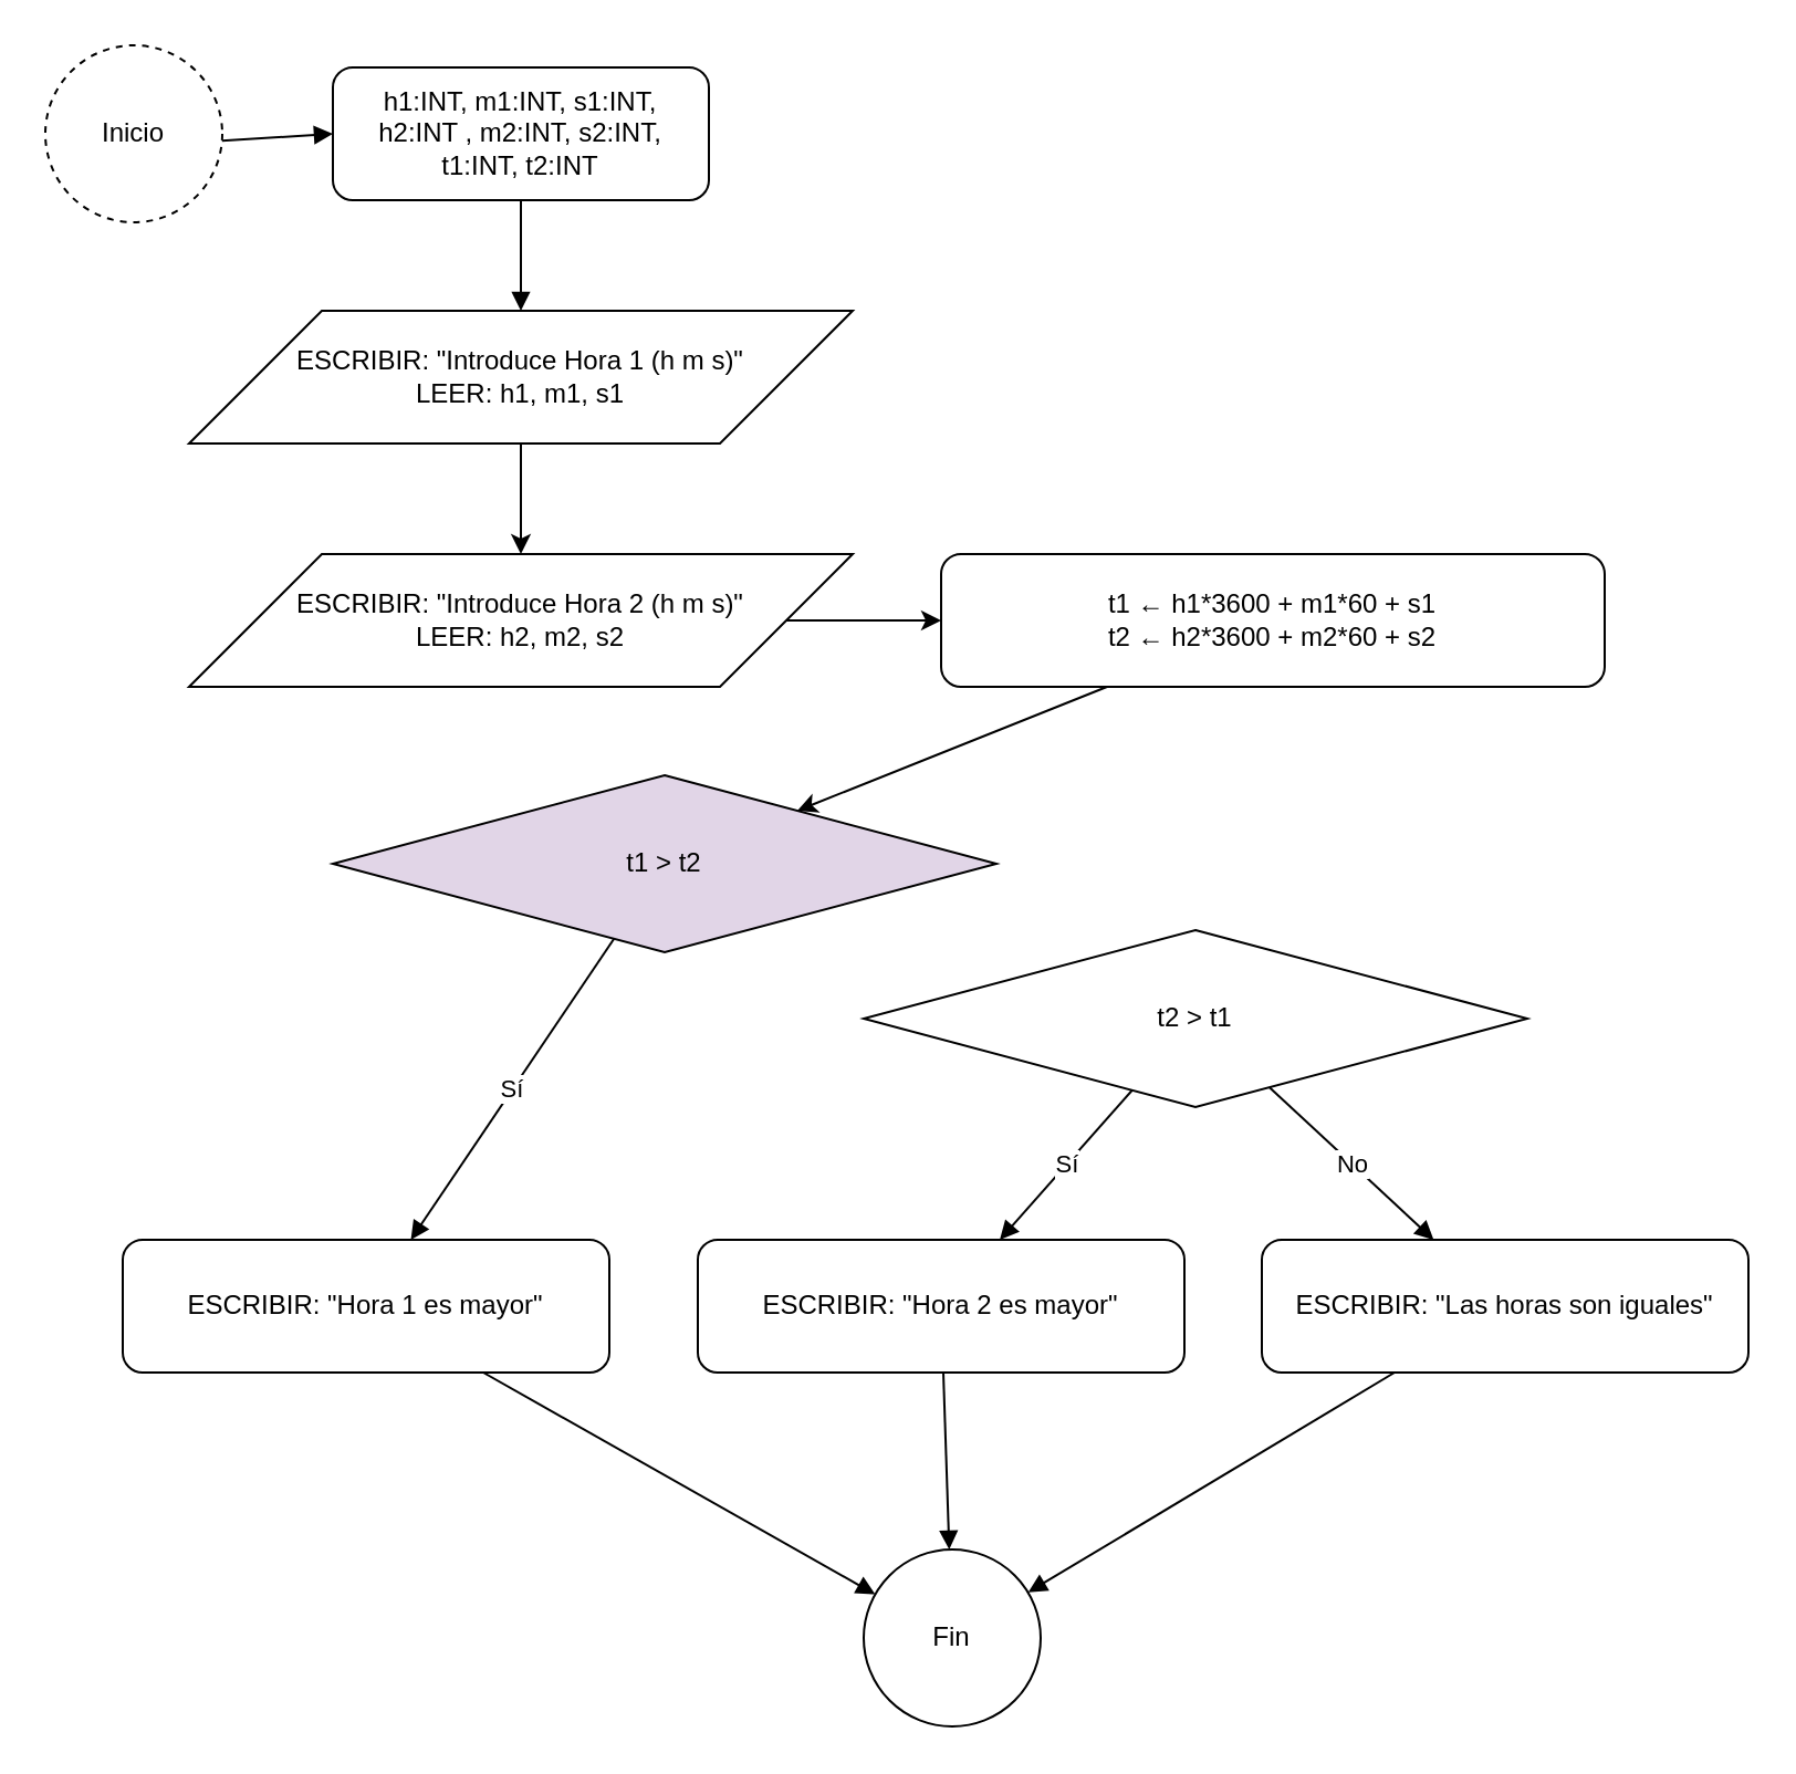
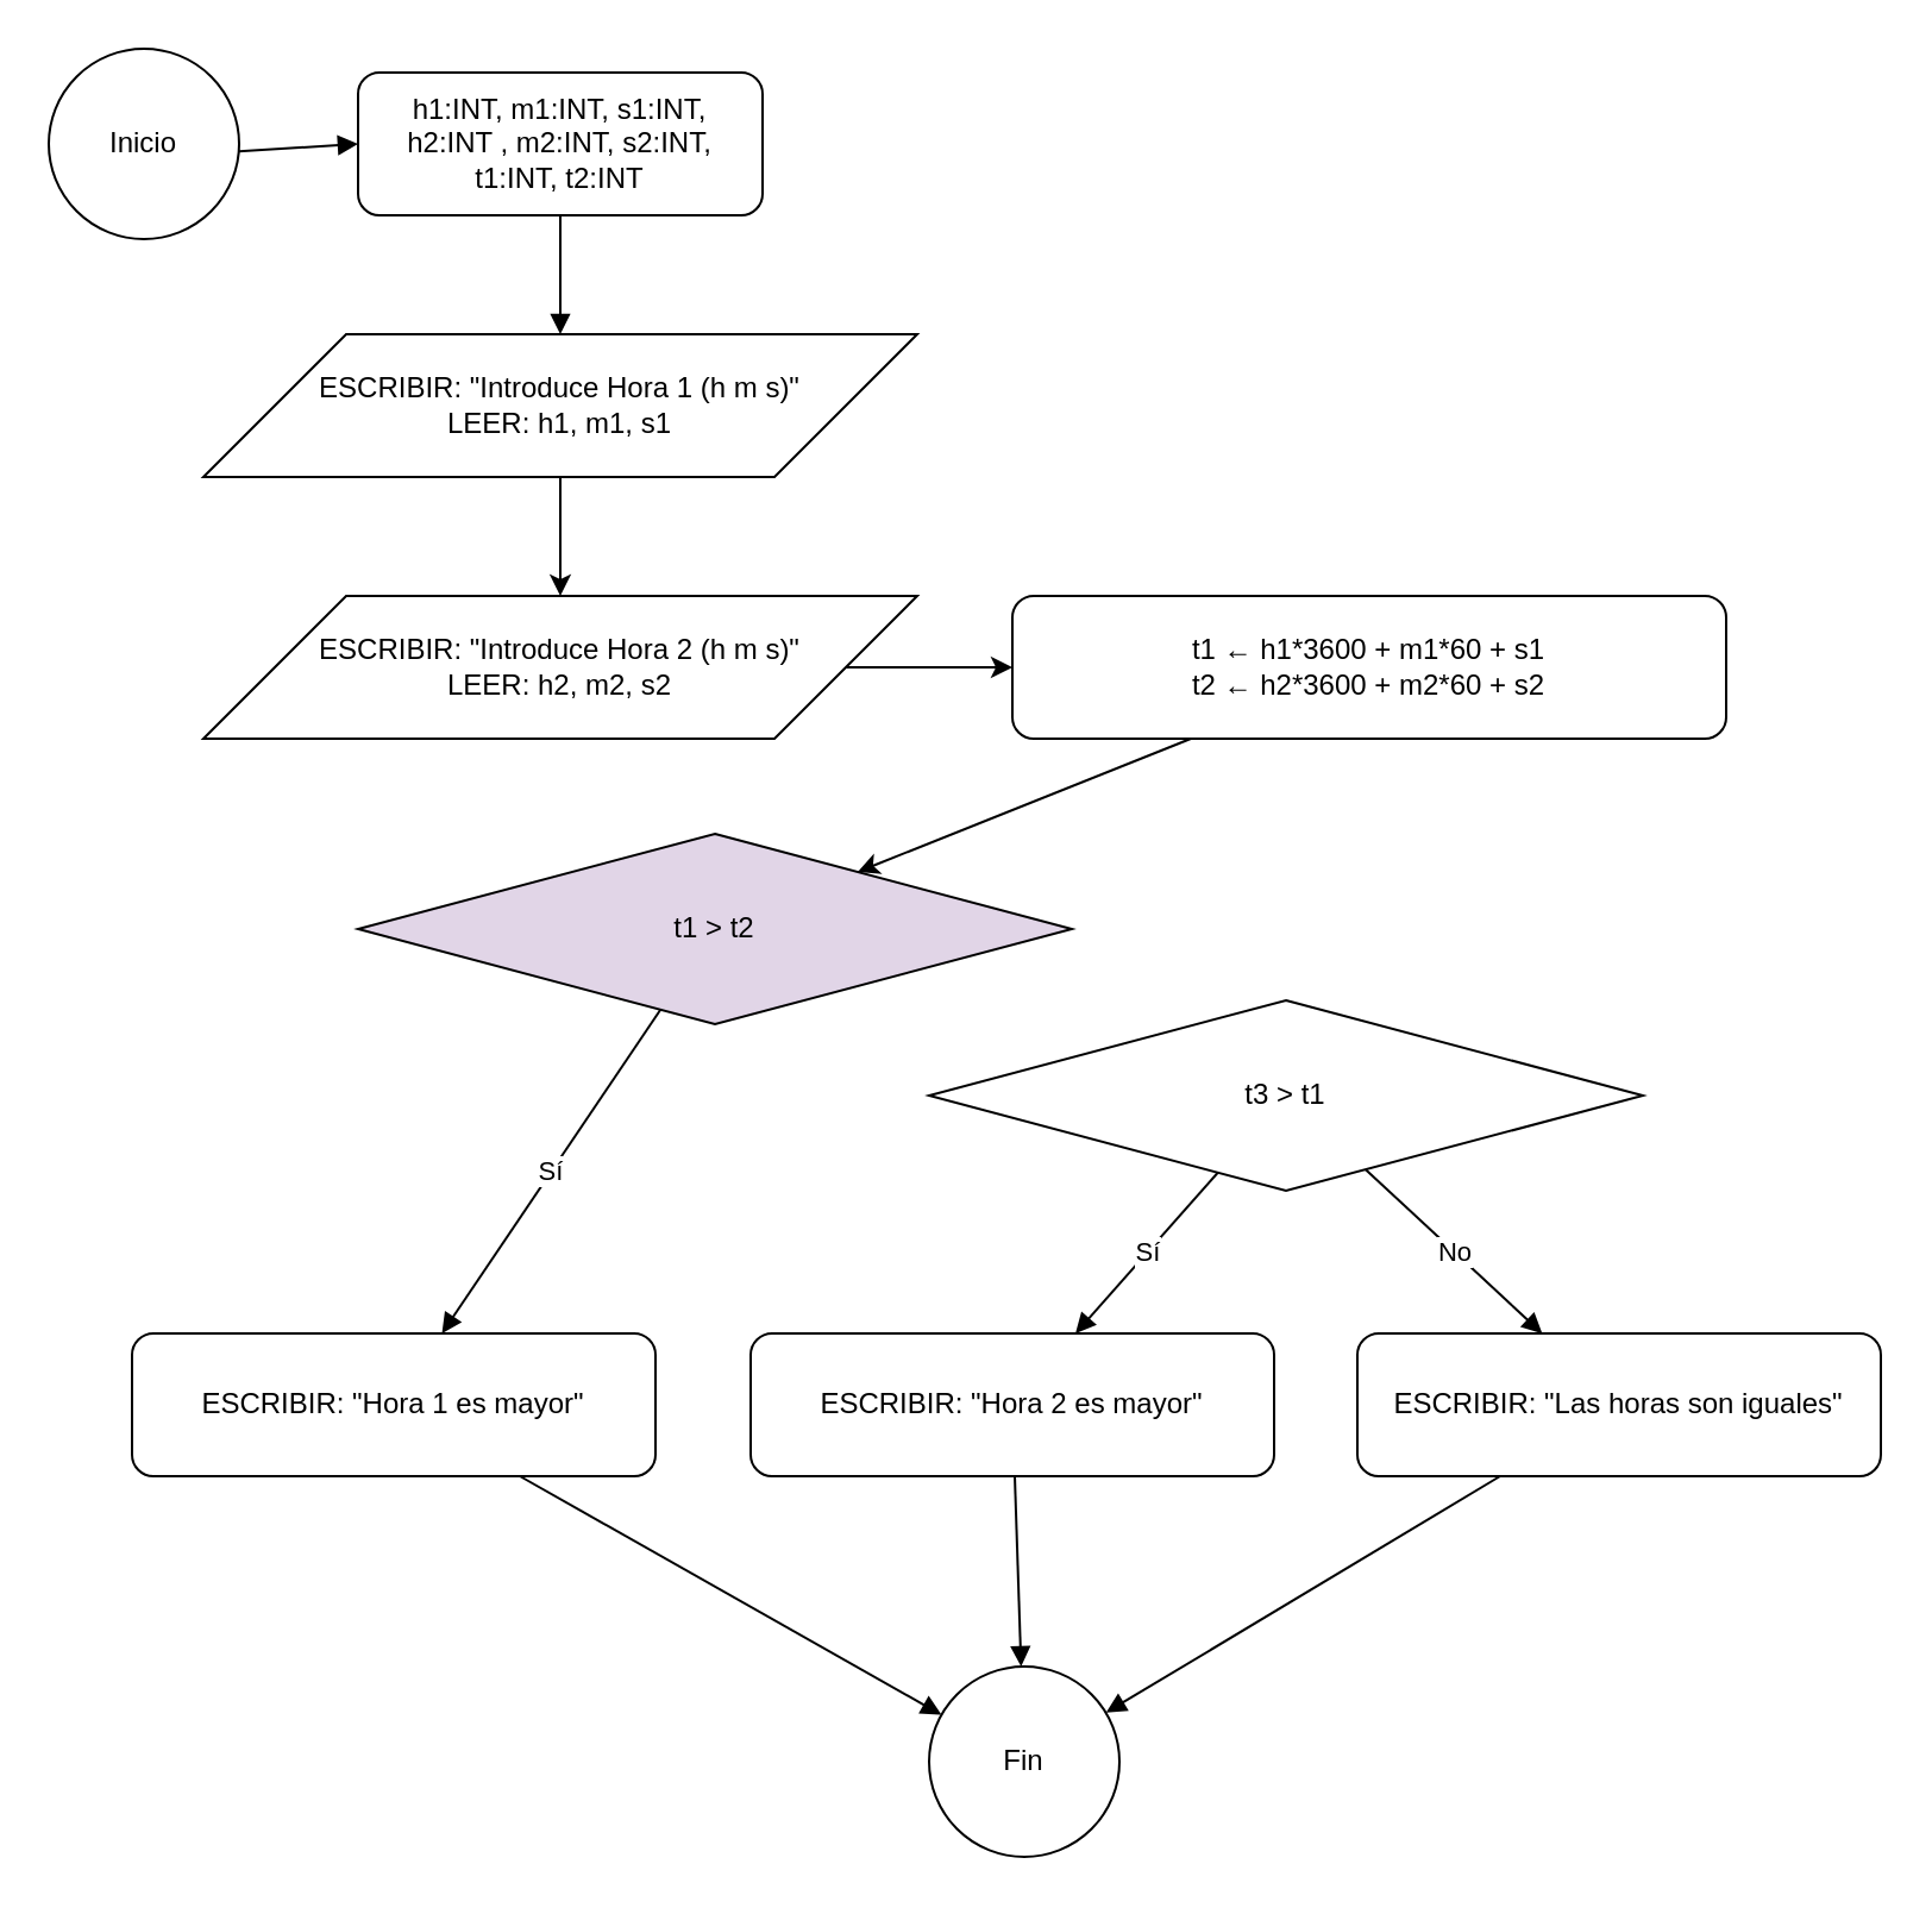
  <mxCell id="0" />
  <mxCell id="1" parent="0" />
- <mxCell id="2" value="Inicio" style="ellipse;whiteSpace=wrap;html=1;aspect=fixed;dashed=1;" parent="1" vertex="1"><mxGeometry x="20" y="20" width="80" height="80" as="geometry" /></mxCell>
+ <mxCell id="2" value="Inicio" style="ellipse;whiteSpace=wrap;html=1;aspect=fixed;" parent="1" vertex="1"><mxGeometry x="20" y="20" width="80" height="80" as="geometry" /></mxCell>
  <mxCell id="3" value="h1:INT, m1:INT, s1:INT, &lt;br&gt;h2:INT , m2:INT, s2:INT, &lt;br&gt;t1:INT, t2:INT" style="rounded=1;whiteSpace=wrap;html=1;" parent="1" vertex="1"><mxGeometry x="150" y="30" width="170" height="60" as="geometry" /></mxCell>
  <mxCell id="4" value="" style="edgeStyle=none;html=1;" edge="1" parent="1" source="5" target="7"><mxGeometry relative="1" as="geometry" /></mxCell>
  <mxCell id="5" value="ESCRIBIR: &quot;Introduce Hora 1 (h m s)&quot;&lt;br&gt;LEER: h1, m1, s1" style="shape=parallelogram;perimeter=parallelogramPerimeter;whiteSpace=wrap;html=1;" parent="1" vertex="1"><mxGeometry x="85" y="140" width="300" height="60" as="geometry" /></mxCell>
  <mxCell id="6" value="" style="edgeStyle=none;html=1;" edge="1" parent="1" source="7" target="9"><mxGeometry relative="1" as="geometry" /></mxCell>
  <mxCell id="7" value="ESCRIBIR: &quot;Introduce Hora 2 (h m s)&quot;&lt;br&gt;LEER: h2, m2, s2" style="shape=parallelogram;perimeter=parallelogramPerimeter;whiteSpace=wrap;html=1;" parent="1" vertex="1"><mxGeometry x="85" y="250" width="300" height="60" as="geometry" /></mxCell>
  <mxCell id="8" value="" style="edgeStyle=none;html=1;" edge="1" parent="1" source="9" target="10"><mxGeometry relative="1" as="geometry" /></mxCell>
  <mxCell id="9" value="t1 ← h1*3600 + m1*60 + s1&lt;br&gt;t2 ← h2*3600 + m2*60 + s2" style="rounded=1;whiteSpace=wrap;html=1;" parent="1" vertex="1"><mxGeometry x="425" y="250" width="300" height="60" as="geometry" /></mxCell>
  <mxCell id="10" value="t1 &amp;gt; t2" style="rhombus;whiteSpace=wrap;html=1;fillColor=#e1d5e7;" parent="1" vertex="1"><mxGeometry x="150" y="350" width="300" height="80" as="geometry" /></mxCell>
  <mxCell id="11" value="ESCRIBIR: &quot;Hora 1 es mayor&quot;" style="rounded=1;whiteSpace=wrap;html=1;" parent="1" vertex="1"><mxGeometry x="55" y="560" width="220" height="60" as="geometry" /></mxCell>
- <mxCell id="12" value="t2 &amp;gt; t1" style="rhombus;whiteSpace=wrap;html=1;" parent="1" vertex="1"><mxGeometry x="390" y="420" width="300" height="80" as="geometry" /></mxCell>
+ <mxCell id="12" value="t3 &amp;gt; t1" style="rhombus;whiteSpace=wrap;html=1;" parent="1" vertex="1"><mxGeometry x="390" y="420" width="300" height="80" as="geometry" /></mxCell>
  <mxCell id="13" value="ESCRIBIR: &quot;Hora 2 es mayor&quot;" style="rounded=1;whiteSpace=wrap;html=1;" parent="1" vertex="1"><mxGeometry x="315" y="560" width="220" height="60" as="geometry" /></mxCell>
  <mxCell id="14" value="ESCRIBIR: &quot;Las horas son iguales&quot;" style="rounded=1;whiteSpace=wrap;html=1;" parent="1" vertex="1"><mxGeometry x="570" y="560" width="220" height="60" as="geometry" /></mxCell>
  <mxCell id="15" value="Fin" style="ellipse;whiteSpace=wrap;html=1;aspect=fixed;" parent="1" vertex="1"><mxGeometry x="390" y="700" width="80" height="80" as="geometry" /></mxCell>
  <mxCell id="16" value="" style="endArrow=block;rounded=1;html=1;" parent="1" source="2" target="3" edge="1"><mxGeometry relative="1" as="geometry" /></mxCell>
  <mxCell id="17" value="" style="endArrow=block;rounded=1;html=1;" parent="1" source="3" target="5" edge="1"><mxGeometry relative="1" as="geometry" /></mxCell>
  <mxCell id="18" value="Sí" style="endArrow=block;rounded=1;html=1;" parent="1" source="10" target="11" edge="1"><mxGeometry relative="1" as="geometry" /></mxCell>
  <mxCell id="19" value="Sí" style="endArrow=block;rounded=1;html=1;" parent="1" source="12" target="13" edge="1"><mxGeometry relative="1" as="geometry" /></mxCell>
  <mxCell id="20" value="No" style="endArrow=block;rounded=1;html=1;" parent="1" source="12" target="14" edge="1"><mxGeometry relative="1" as="geometry" /></mxCell>
  <mxCell id="21" value="" style="endArrow=block;rounded=1;html=1;" parent="1" source="11" target="15" edge="1"><mxGeometry relative="1" as="geometry" /></mxCell>
  <mxCell id="22" value="" style="endArrow=block;rounded=1;html=1;" parent="1" source="13" target="15" edge="1"><mxGeometry relative="1" as="geometry" /></mxCell>
  <mxCell id="23" value="" style="endArrow=block;rounded=1;html=1;" parent="1" source="14" target="15" edge="1"><mxGeometry relative="1" as="geometry" /></mxCell>
